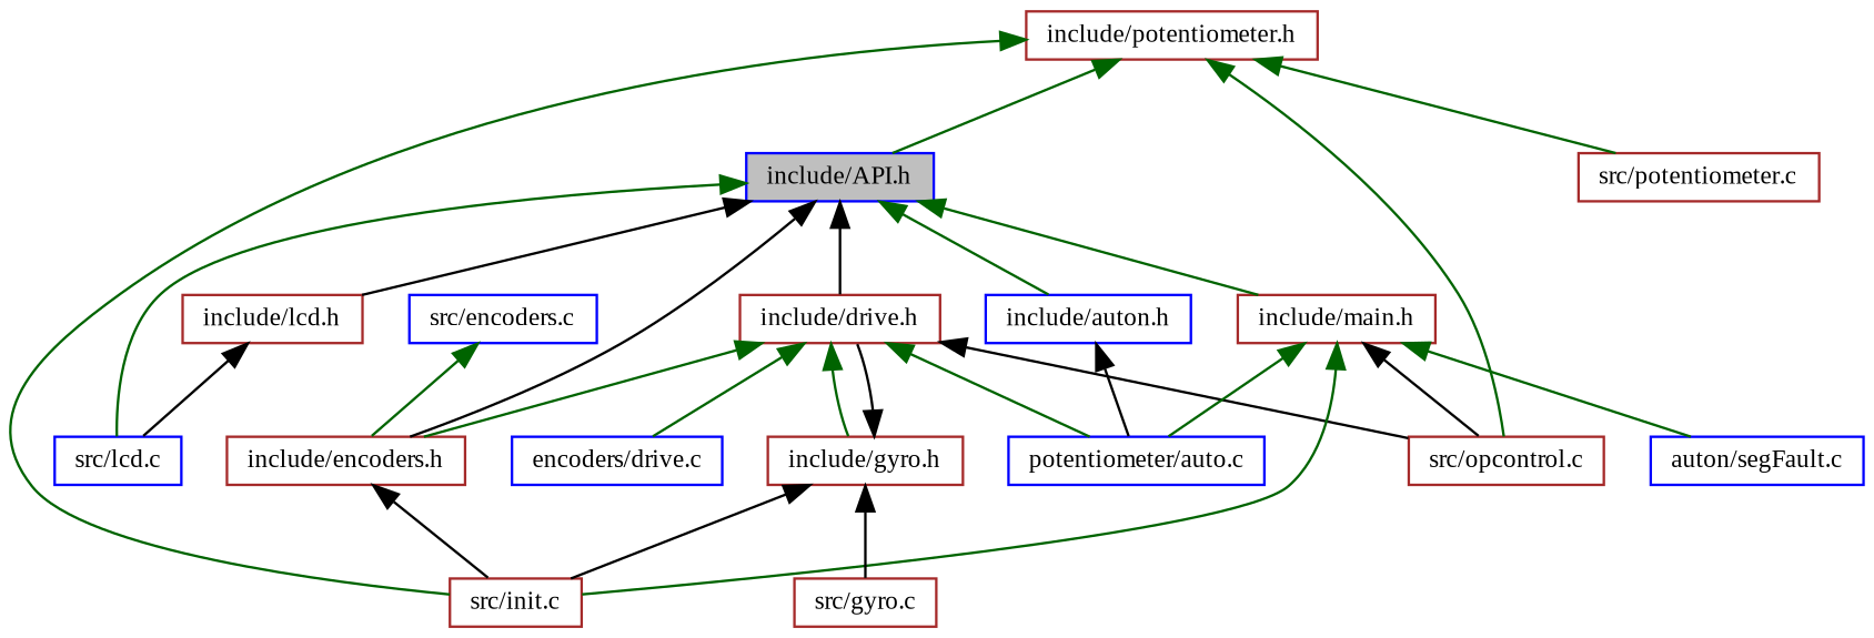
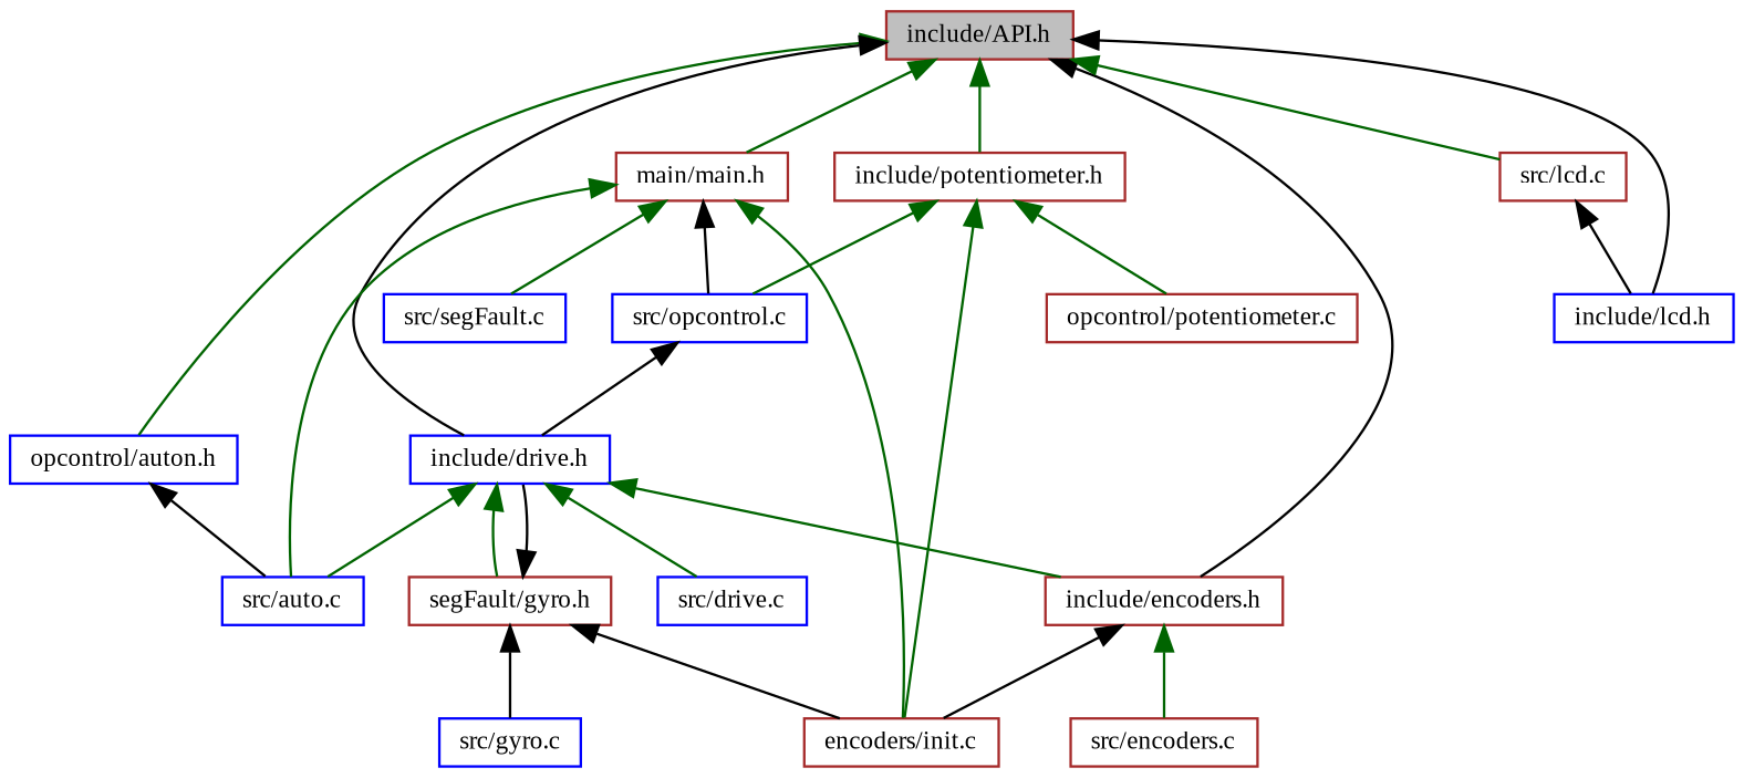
  digraph {
    fontname="Liberation Serif"
    node [color=brown fillcolor=white fontname="Liberation Serif" fontsize=10 shape=record style=filled]
    edge [color=darkgreen dir=back fontname="Liberation Serif" fontsize=10 labelfontname=Helvetica labelfontsize=10 style=solid]
-   n1 [color=blue fillcolor=grey75 fontcolor=black height=0.2 label="include/API.h" width=0.4]
-   n2 [color=blue height=0.2 label="include/auton.h" width=0.4]
-   n3 [height=0.2 label="include/drive.h" width=0.4]
+   n1 [fillcolor=grey75 fontcolor=black height=0.2 label="include/API.h" width=0.4]
+   n2 [color=blue height=0.2 label="opcontrol/auton.h" width=0.4]
+   n3 [color=blue height=0.2 label="include/drive.h" width=0.4]
    n4 [height=0.2 label="include/encoders.h" width=0.4]
-   n5 [height=0.2 label="include/lcd.h" width=0.4]
-   n6 [color=blue height=0.2 label="src/lcd.c" width=0.4]
-   n7 [height=0.2 label="include/main.h" width=0.4]
+   n5 [color=blue height=0.2 label="include/lcd.h" width=0.4]
+   n6 [height=0.2 label="src/lcd.c" width=0.4]
+   n7 [height=0.2 label="main/main.h" width=0.4]
    n8 [height=0.2 label="include/potentiometer.h" width=0.4]
-   n9 [color=blue height=0.2 label="potentiometer/auto.c" width=0.4]
-   n10 [height=0.2 label="include/gyro.h" width=0.4]
-   n11 [color=blue height=0.2 label="encoders/drive.c" width=0.4]
-   n12 [height=0.2 label="src/opcontrol.c" width=0.4]
-   n13 [height=0.2 label="src/gyro.c" width=0.4]
-   n14 [height=0.2 label="src/init.c" width=0.4]
-   n15 [color=blue height=0.2 label="src/encoders.c" width=0.4]
-   n16 [color=blue height=0.2 label="auton/segFault.c" width=0.4]
-   n17 [height=0.2 label="src/potentiometer.c" width=0.4]
+   n9 [color=blue height=0.2 label="src/auto.c" width=0.4]
+   n10 [height=0.2 label="segFault/gyro.h" width=0.4]
+   n11 [color=blue height=0.2 label="src/drive.c" width=0.4]
+   n12 [color=blue height=0.2 label="src/opcontrol.c" width=0.4]
+   n13 [color=blue height=0.2 label="src/gyro.c" width=0.4]
+   n14 [height=0.2 label="encoders/init.c" width=0.4]
+   n15 [height=0.2 label="src/encoders.c" width=0.4]
+   n16 [color=blue height=0.2 label="src/segFault.c" width=0.4]
+   n17 [height=0.2 label="opcontrol/potentiometer.c" width=0.4]
    n1 -> n2
    n1 -> n3 [color=black]
    n1 -> n4 [color=black]
    n1 -> n5 [color=black]
    n1 -> n6
    n1 -> n7
-   n8 -> n1
+   n1 -> n8
    n2 -> n9 [color=black]
    n3 -> n4
    n3 -> n9
    n3 -> n10
    n3 -> n11
-   n3 -> n12 [color=black]
+   n12 -> n3 [color=black]
    n4 -> n14 [color=black]
-   n15 -> n4
-   n5 -> n6 [color=black]
+   n4 -> n15
+   n6 -> n5 [color=black]
    n7 -> n9
    n7 -> n12 [color=black]
    n7 -> n14
    n7 -> n16
    n8 -> n12
    n8 -> n14
    n8 -> n17
    n10 -> n3 [color=black]
    n10 -> n13 [color=black]
    n10 -> n14 [color=black]
  }
